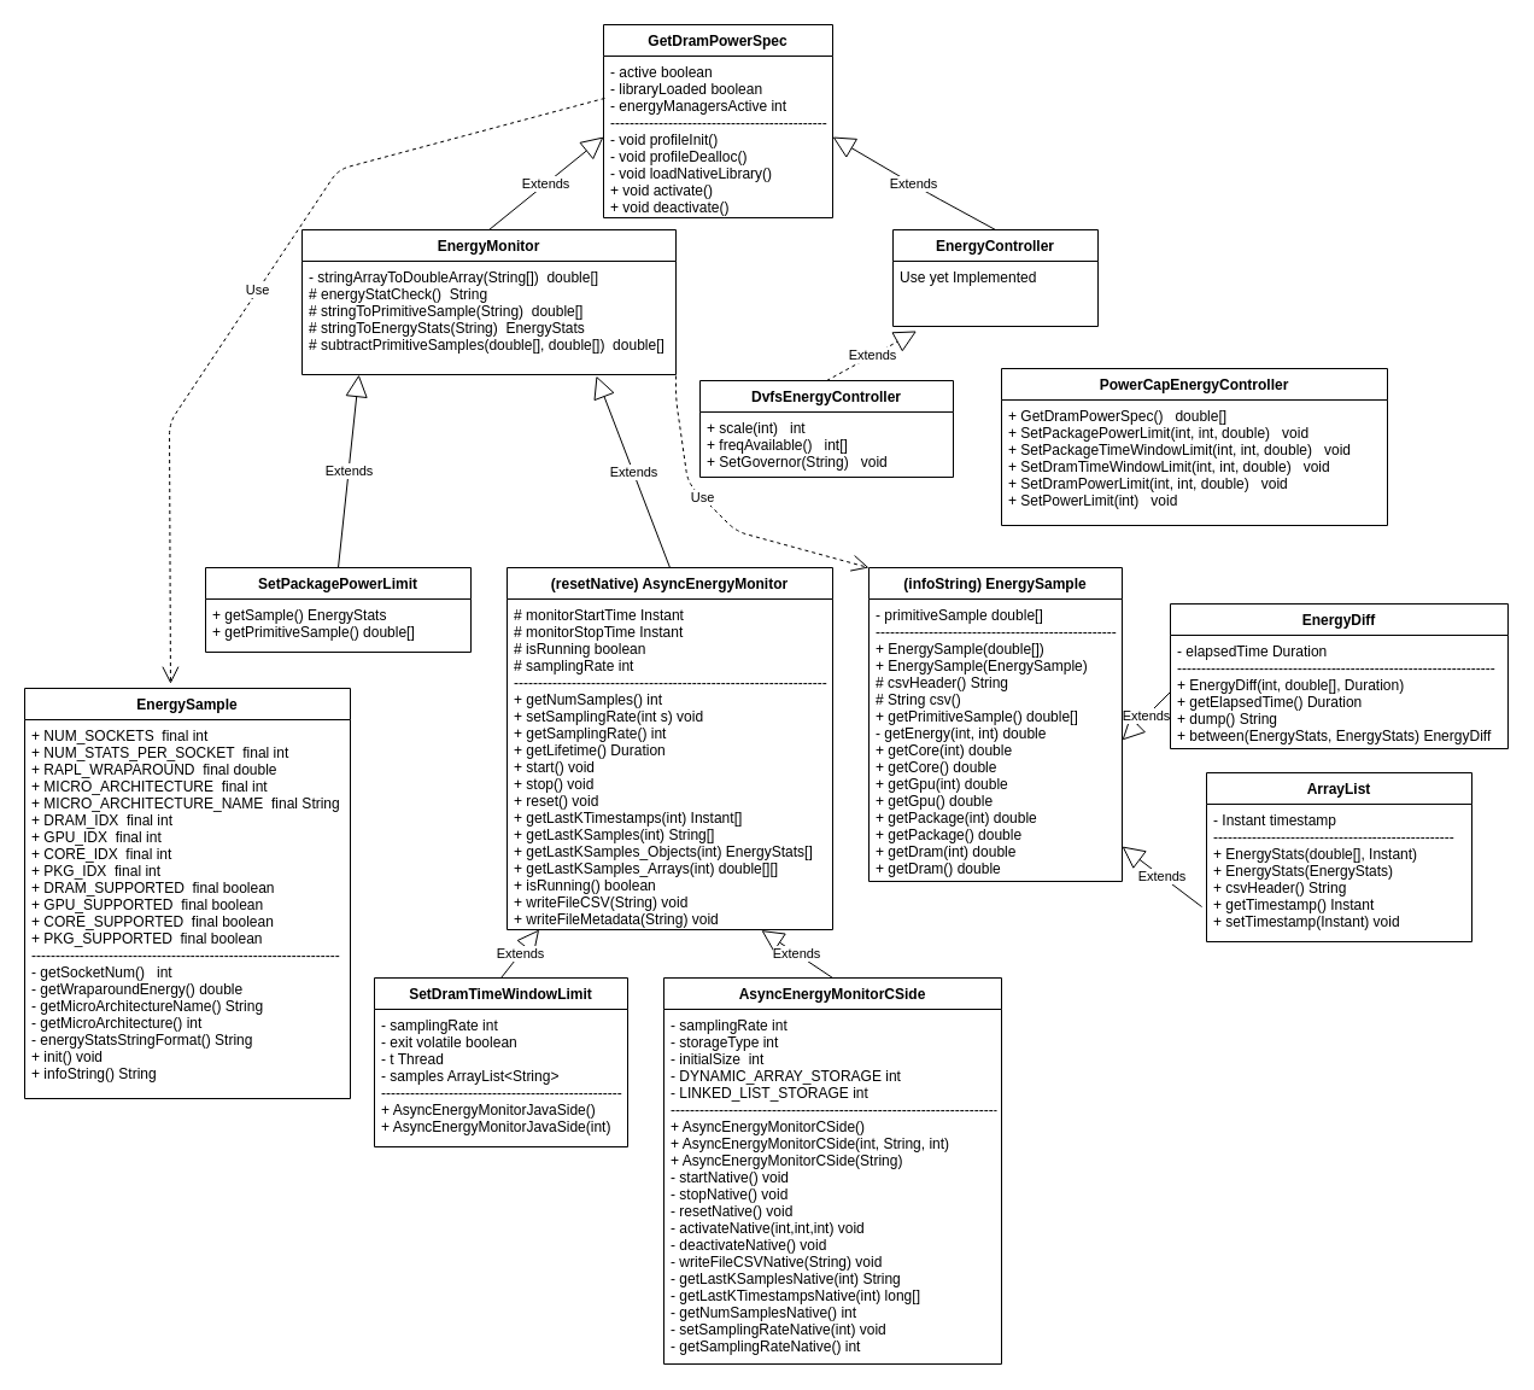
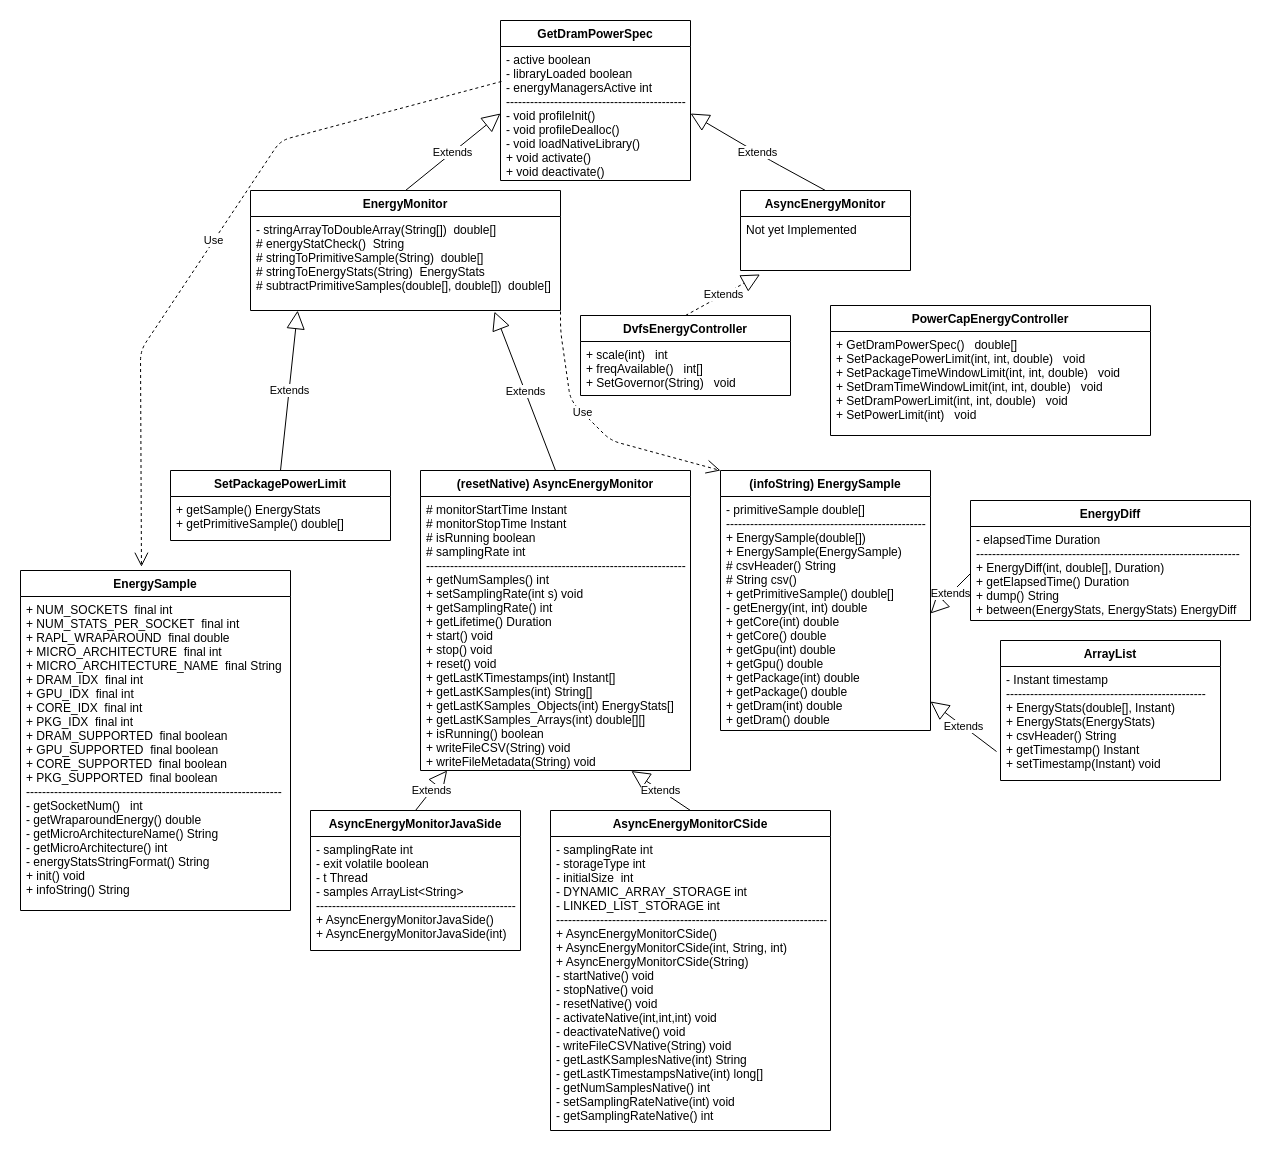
  <mxCell id="0" />
  <mxCell id="1" parent="0" />
  <mxCell id="2" value="SetPackagePowerLimit" style="swimlane;fontStyle=1;align=center;verticalAlign=top;childLayout=stackLayout;horizontal=1;startSize=26;horizontalStack=0;resizeParent=1;resizeParentMax=0;resizeLast=0;collapsible=1;marginBottom=0;" parent="1" vertex="1"><mxGeometry x="170" y="470" width="220" height="70" as="geometry" /></mxCell>
  <mxCell id="3" value="+ getSample() EnergyStats &#10;+ getPrimitiveSample() double[] " style="text;strokeColor=none;fillColor=none;align=left;verticalAlign=top;spacingLeft=4;spacingRight=4;overflow=hidden;rotatable=0;points=[[0,0.5],[1,0.5]];portConstraint=eastwest;direction=west;" parent="2" vertex="1"><mxGeometry y="26" width="220" height="44" as="geometry" /></mxCell>
  <mxCell id="4" value="PowerCapEnergyController" style="swimlane;fontStyle=1;align=center;verticalAlign=top;childLayout=stackLayout;horizontal=1;startSize=26;horizontalStack=0;resizeParent=1;resizeParentMax=0;resizeLast=0;collapsible=1;marginBottom=0;" parent="1" vertex="1"><mxGeometry x="830" y="305" width="320" height="130" as="geometry" /></mxCell>
  <mxCell id="5" value="+ GetDramPowerSpec()   double[] &#10;+ SetPackagePowerLimit(int, int, double)   void &#10;+ SetPackageTimeWindowLimit(int, int, double)   void &#10;+ SetDramTimeWindowLimit(int, int, double)   void &#10;+ SetDramPowerLimit(int, int, double)   void &#10;+ SetPowerLimit(int)   void " style="text;strokeColor=none;fillColor=none;align=left;verticalAlign=top;spacingLeft=4;spacingRight=4;overflow=hidden;rotatable=0;points=[[0,0.5],[1,0.5]];portConstraint=eastwest;direction=west;" parent="4" vertex="1"><mxGeometry y="26" width="320" height="104" as="geometry" /></mxCell>
  <mxCell id="6" value="ArrayList" style="swimlane;fontStyle=1;align=center;verticalAlign=top;childLayout=stackLayout;horizontal=1;startSize=26;horizontalStack=0;resizeParent=1;resizeParentMax=0;resizeLast=0;collapsible=1;marginBottom=0;" parent="1" vertex="1"><mxGeometry x="1000" y="640" width="220" height="140" as="geometry" /></mxCell>
  <mxCell id="7" value="- Instant timestamp&#10;--------------------------------------------------&#10;+ EnergyStats(double[], Instant)&#10;+ EnergyStats(EnergyStats)&#10;+ csvHeader() String &#10;+ getTimestamp() Instant &#10;+ setTimestamp(Instant) void " style="text;strokeColor=none;fillColor=none;align=left;verticalAlign=top;spacingLeft=4;spacingRight=4;overflow=hidden;rotatable=0;points=[[0,0.5],[1,0.5]];portConstraint=eastwest;direction=west;" parent="6" vertex="1"><mxGeometry y="26" width="220" height="114" as="geometry" /></mxCell>
  <mxCell id="8" value="(infoString) EnergySample" style="swimlane;fontStyle=1;align=center;verticalAlign=top;childLayout=stackLayout;horizontal=1;startSize=26;horizontalStack=0;resizeParent=1;resizeParentMax=0;resizeLast=0;collapsible=1;marginBottom=0;" parent="1" vertex="1"><mxGeometry x="720" y="470" width="210" height="260" as="geometry" /></mxCell>
  <mxCell id="9" value="- primitiveSample double[] &#10;--------------------------------------------------&#10;+ EnergySample(double[])&#10;+ EnergySample(EnergySample)&#10;# csvHeader() String &#10;# String csv()&#10;+ getPrimitiveSample() double[] &#10;- getEnergy(int, int) double &#10;+ getCore(int) double &#10;+ getCore() double &#10;+ getGpu(int) double &#10;+ getGpu() double &#10;+ getPackage(int) double &#10;+ getPackage() double &#10;+ getDram(int) double &#10;+ getDram() double " style="text;strokeColor=none;fillColor=none;align=left;verticalAlign=top;spacingLeft=4;spacingRight=4;overflow=hidden;rotatable=0;points=[[0,0.5],[1,0.5]];portConstraint=eastwest;direction=west;" parent="8" vertex="1"><mxGeometry y="26" width="210" height="234" as="geometry" /></mxCell>
  <mxCell id="10" value="EnergyMonitor" style="swimlane;fontStyle=1;align=center;verticalAlign=top;childLayout=stackLayout;horizontal=1;startSize=26;horizontalStack=0;resizeParent=1;resizeParentMax=0;resizeLast=0;collapsible=1;marginBottom=0;" parent="1" vertex="1"><mxGeometry x="250" y="190" width="310" height="120" as="geometry" /></mxCell>
  <mxCell id="11" value="- stringArrayToDoubleArray(String[])  double[]&#10;# energyStatCheck()  String  &#10;# stringToPrimitiveSample(String)  double[] &#10;# stringToEnergyStats(String)  EnergyStats &#10;# subtractPrimitiveSamples(double[], double[])  double[] " style="text;strokeColor=none;fillColor=none;align=left;verticalAlign=top;spacingLeft=4;spacingRight=4;overflow=hidden;rotatable=0;points=[[0,0.5],[1,0.5]];portConstraint=eastwest;direction=west;" parent="10" vertex="1"><mxGeometry y="26" width="310" height="94" as="geometry" /></mxCell>
  <mxCell id="12" value="GetDramPowerSpec" style="swimlane;fontStyle=1;align=center;verticalAlign=top;childLayout=stackLayout;horizontal=1;startSize=26;horizontalStack=0;resizeParent=1;resizeParentMax=0;resizeLast=0;collapsible=1;marginBottom=0;" parent="1" vertex="1"><mxGeometry x="500" y="20" width="190" height="160" as="geometry" /></mxCell>
  <mxCell id="13" value="- active boolean&#10;- libraryLoaded boolean &#10;- energyManagersActive int&#10;---------------------------------------------&#10;- void profileInit()&#10;- void profileDealloc()&#10;- void loadNativeLibrary()&#10;+ void activate()&#10;+ void deactivate()" style="text;strokeColor=none;fillColor=none;align=left;verticalAlign=top;spacingLeft=4;spacingRight=4;overflow=hidden;rotatable=0;points=[[0,0.5],[1,0.5]];portConstraint=eastwest;direction=west;" parent="12" vertex="1"><mxGeometry y="26" width="190" height="134" as="geometry" /></mxCell>
  <mxCell id="14" value="EnergyDiff" style="swimlane;fontStyle=1;align=center;verticalAlign=top;childLayout=stackLayout;horizontal=1;startSize=26;horizontalStack=0;resizeParent=1;resizeParentMax=0;resizeLast=0;collapsible=1;marginBottom=0;" parent="1" vertex="1"><mxGeometry x="970" y="500" width="280" height="120" as="geometry" /></mxCell>
  <mxCell id="15" value="- elapsedTime Duration &#10;------------------------------------------------------------------&#10;+ EnergyDiff(int, double[], Duration) &#10;+ getElapsedTime() Duration &#10;+ dump() String &#10;+ between(EnergyStats, EnergyStats) EnergyDiff  " style="text;strokeColor=none;fillColor=none;align=left;verticalAlign=top;spacingLeft=4;spacingRight=4;overflow=hidden;rotatable=0;points=[[0,0.5],[1,0.5]];portConstraint=eastwest;direction=west;" parent="14" vertex="1"><mxGeometry y="26" width="280" height="94" as="geometry" /></mxCell>
- <mxCell id="16" value="EnergyController" style="swimlane;fontStyle=1;align=center;verticalAlign=top;childLayout=stackLayout;horizontal=1;startSize=26;horizontalStack=0;resizeParent=1;resizeParentMax=0;resizeLast=0;collapsible=1;marginBottom=0;" parent="1" vertex="1"><mxGeometry x="740" y="190" width="170" height="80" as="geometry" /></mxCell>
- <mxCell id="17" value="Use yet Implemented" style="text;strokeColor=none;fillColor=none;align=left;verticalAlign=top;spacingLeft=4;spacingRight=4;overflow=hidden;rotatable=0;points=[[0,0.5],[1,0.5]];portConstraint=eastwest;direction=west;" parent="16" vertex="1"><mxGeometry y="26" width="170" height="54" as="geometry" /></mxCell>
+ <mxCell id="16" value="AsyncEnergyMonitor" style="swimlane;fontStyle=1;align=center;verticalAlign=top;childLayout=stackLayout;horizontal=1;startSize=26;horizontalStack=0;resizeParent=1;resizeParentMax=0;resizeLast=0;collapsible=1;marginBottom=0;" parent="1" vertex="1"><mxGeometry x="740" y="190" width="170" height="80" as="geometry" /></mxCell>
+ <mxCell id="17" value="Not yet Implemented" style="text;strokeColor=none;fillColor=none;align=left;verticalAlign=top;spacingLeft=4;spacingRight=4;overflow=hidden;rotatable=0;points=[[0,0.5],[1,0.5]];portConstraint=eastwest;direction=west;" parent="16" vertex="1"><mxGeometry y="26" width="170" height="54" as="geometry" /></mxCell>
  <mxCell id="18" value="DvfsEnergyController" style="swimlane;fontStyle=1;align=center;verticalAlign=top;childLayout=stackLayout;horizontal=1;startSize=26;horizontalStack=0;resizeParent=1;resizeParentMax=0;resizeLast=0;collapsible=1;marginBottom=0;" parent="1" vertex="1"><mxGeometry x="580" y="315" width="210" height="80" as="geometry" /></mxCell>
  <mxCell id="19" value="+ scale(int)   int &#10;+ freqAvailable()   int[] &#10;+ SetGovernor(String)   void " style="text;strokeColor=none;fillColor=none;align=left;verticalAlign=top;spacingLeft=4;spacingRight=4;overflow=hidden;rotatable=0;points=[[0,0.5],[1,0.5]];portConstraint=eastwest;direction=west;" parent="18" vertex="1"><mxGeometry y="26" width="210" height="54" as="geometry" /></mxCell>
- <mxCell id="20" value="SetDramTimeWindowLimit" style="swimlane;fontStyle=1;align=center;verticalAlign=top;childLayout=stackLayout;horizontal=1;startSize=26;horizontalStack=0;resizeParent=1;resizeParentMax=0;resizeLast=0;collapsible=1;marginBottom=0;" parent="1" vertex="1"><mxGeometry x="310" y="810" width="210" height="140" as="geometry" /></mxCell>
+ <mxCell id="20" value="AsyncEnergyMonitorJavaSide" style="swimlane;fontStyle=1;align=center;verticalAlign=top;childLayout=stackLayout;horizontal=1;startSize=26;horizontalStack=0;resizeParent=1;resizeParentMax=0;resizeLast=0;collapsible=1;marginBottom=0;" parent="1" vertex="1"><mxGeometry x="310" y="810" width="210" height="140" as="geometry" /></mxCell>
  <mxCell id="21" value="- samplingRate int&#10;- exit volatile boolean&#10;- t Thread&#10;- samples ArrayList&lt;String&gt;&#10;--------------------------------------------------&#10;+ AsyncEnergyMonitorJavaSide()&#10;+ AsyncEnergyMonitorJavaSide(int)&#10;" style="text;strokeColor=none;fillColor=none;align=left;verticalAlign=top;spacingLeft=4;spacingRight=4;overflow=hidden;rotatable=0;points=[[0,0.5],[1,0.5]];portConstraint=eastwest;direction=west;" parent="20" vertex="1"><mxGeometry y="26" width="210" height="114" as="geometry" /></mxCell>
  <mxCell id="22" value="(resetNative) AsyncEnergyMonitor" style="swimlane;fontStyle=1;align=center;verticalAlign=top;childLayout=stackLayout;horizontal=1;startSize=26;horizontalStack=0;resizeParent=1;resizeParentMax=0;resizeLast=0;collapsible=1;marginBottom=0;" parent="1" vertex="1"><mxGeometry x="420" y="470" width="270" height="300" as="geometry" /></mxCell>
  <mxCell id="23" value="# monitorStartTime Instant  &#10;# monitorStopTime Instant  &#10;# isRunning boolean  &#10;# samplingRate int&#10;-----------------------------------------------------------------&#10;+ getNumSamples() int &#10;+ setSamplingRate(int s) void &#10;+ getSamplingRate() int &#10;+ getLifetime() Duration &#10;+ start() void &#10;+ stop() void &#10;+ reset() void &#10;+ getLastKTimestamps(int) Instant[]&#10;+ getLastKSamples(int) String[]&#10;+ getLastKSamples_Objects(int) EnergyStats[] &#10;+ getLastKSamples_Arrays(int) double[][] &#10;+ isRunning() boolean &#10;+ writeFileCSV(String) void &#10;+ writeFileMetadata(String) void " style="text;strokeColor=none;fillColor=none;align=left;verticalAlign=top;spacingLeft=4;spacingRight=4;overflow=hidden;rotatable=0;points=[[0,0.5],[1,0.5]];portConstraint=eastwest;direction=west;" parent="22" vertex="1"><mxGeometry y="26" width="270" height="274" as="geometry" /></mxCell>
  <mxCell id="24" value="AsyncEnergyMonitorCSide" style="swimlane;fontStyle=1;align=center;verticalAlign=top;childLayout=stackLayout;horizontal=1;startSize=26;horizontalStack=0;resizeParent=1;resizeParentMax=0;resizeLast=0;collapsible=1;marginBottom=0;" parent="1" vertex="1"><mxGeometry x="550" y="810" width="280" height="320" as="geometry" /></mxCell>
  <mxCell id="25" value="- samplingRate int &#10;- storageType int &#10;- initialSize  int &#10;- DYNAMIC_ARRAY_STORAGE int &#10;- LINKED_LIST_STORAGE int &#10;--------------------------------------------------------------------&#10;+ AsyncEnergyMonitorCSide()&#10;+ AsyncEnergyMonitorCSide(int, String, int)&#10;+ AsyncEnergyMonitorCSide(String)&#10;- startNative() void &#10;- stopNative() void &#10;- resetNative() void &#10;- activateNative(int,int,int) void &#10;- deactivateNative() void &#10;- writeFileCSVNative(String) void &#10;- getLastKSamplesNative(int) String &#10;- getLastKTimestampsNative(int) long[] &#10;- getNumSamplesNative() int &#10;- setSamplingRateNative(int) void &#10;- getSamplingRateNative() int" style="text;strokeColor=none;fillColor=none;align=left;verticalAlign=top;spacingLeft=4;spacingRight=4;overflow=hidden;rotatable=0;points=[[0,0.5],[1,0.5]];portConstraint=eastwest;direction=west;" parent="24" vertex="1"><mxGeometry y="26" width="280" height="294" as="geometry" /></mxCell>
  <mxCell id="26" value="EnergySample" style="swimlane;fontStyle=1;align=center;verticalAlign=top;childLayout=stackLayout;horizontal=1;startSize=26;horizontalStack=0;resizeParent=1;resizeParentMax=0;resizeLast=0;collapsible=1;marginBottom=0;" parent="1" vertex="1"><mxGeometry x="20" y="570" width="270" height="340" as="geometry" /></mxCell>
  <mxCell id="27" value="+ NUM_SOCKETS  final int &#10;+ NUM_STATS_PER_SOCKET  final int &#10;+ RAPL_WRAPAROUND  final double &#10;+ MICRO_ARCHITECTURE  final int &#10;+ MICRO_ARCHITECTURE_NAME  final String &#10;+ DRAM_IDX  final int &#10;+ GPU_IDX  final int &#10;+ CORE_IDX  final int &#10;+ PKG_IDX  final int &#10;+ DRAM_SUPPORTED  final boolean &#10;+ GPU_SUPPORTED  final boolean &#10;+ CORE_SUPPORTED  final boolean &#10;+ PKG_SUPPORTED  final boolean&#10;----------------------------------------------------------------&#10;- getSocketNum()   int &#10;- getWraparoundEnergy() double &#10;- getMicroArchitectureName() String &#10;- getMicroArchitecture() int &#10;- energyStatsStringFormat() String &#10;+ init() void &#10;+ infoString() String" style="text;strokeColor=none;fillColor=none;align=left;verticalAlign=top;spacingLeft=4;spacingRight=4;overflow=hidden;rotatable=0;points=[[0,0.5],[1,0.5]];portConstraint=eastwest;direction=west;" parent="26" vertex="1"><mxGeometry y="26" width="270" height="314" as="geometry" /></mxCell>
  <mxCell id="28" value="Use" style="endArrow=open;endSize=12;dashed=1;html=1;entryX=0.448;entryY=-0.011;entryDx=0;entryDy=0;entryPerimeter=0;exitX=0.995;exitY=0.739;exitDx=0;exitDy=0;exitPerimeter=0;" parent="1" edge="1" source="13"><mxGeometry width="160" relative="1" as="geometry"><mxPoint x="480" y="85" as="sourcePoint" /><mxPoint x="140.96" y="566.26" as="targetPoint" /><Array as="points"><mxPoint x="280" y="140" /><mxPoint x="140" y="350" /></Array></mxGeometry></mxCell>
  <mxCell id="29" value="Extends" style="endArrow=block;endSize=16;endFill=0;html=1;entryX=1;entryY=0.5;entryDx=0;entryDy=0;exitX=0.5;exitY=0;exitDx=0;exitDy=0;" parent="1" source="10" target="13" edge="1"><mxGeometry width="160" relative="1" as="geometry"><mxPoint x="240" y="500" as="sourcePoint" /><mxPoint x="400" y="500" as="targetPoint" /><Array as="points" /></mxGeometry></mxCell>
  <mxCell id="30" value="Extends" style="endArrow=block;endSize=16;endFill=0;html=1;exitX=0.5;exitY=0;exitDx=0;exitDy=0;entryX=0.848;entryY=-0.001;entryDx=0;entryDy=0;entryPerimeter=0;" parent="1" source="2" target="11" edge="1"><mxGeometry width="160" relative="1" as="geometry"><mxPoint x="55" y="450" as="sourcePoint" /><mxPoint x="400" y="411" as="targetPoint" /></mxGeometry></mxCell>
  <mxCell id="31" value="Extends" style="endArrow=block;endSize=16;endFill=0;html=1;entryX=0;entryY=0.5;entryDx=0;entryDy=0;exitX=0.5;exitY=0;exitDx=0;exitDy=0;" parent="1" source="16" target="13" edge="1"><mxGeometry width="160" relative="1" as="geometry"><mxPoint x="630" y="301.69" as="sourcePoint" /><mxPoint x="793.75" y="190" as="targetPoint" /><Array as="points"><mxPoint x="770" y="160" /></Array></mxGeometry></mxCell>
  <mxCell id="32" value="Extends" style="endArrow=block;endSize=16;endFill=0;html=1;exitX=0.5;exitY=0;exitDx=0;exitDy=0;entryX=0.219;entryY=-0.002;entryDx=0;entryDy=0;entryPerimeter=0;" parent="1" target="23" edge="1" source="24"><mxGeometry width="160" relative="1" as="geometry"><mxPoint x="710" y="800" as="sourcePoint" /><mxPoint x="410" y="421" as="targetPoint" /></mxGeometry></mxCell>
  <mxCell id="33" value="Extends" style="endArrow=block;endSize=16;endFill=0;html=1;exitX=0.5;exitY=0;exitDx=0;exitDy=0;" parent="1" source="20" target="23" edge="1"><mxGeometry width="160" relative="1" as="geometry"><mxPoint x="-188.57" y="670" as="sourcePoint" /><mxPoint x="-259.999" y="610" as="targetPoint" /></mxGeometry></mxCell>
  <mxCell id="34" value="Extends" style="endArrow=block;endSize=16;endFill=0;html=1;exitX=0.5;exitY=0;exitDx=0;exitDy=0;entryX=0.885;entryY=-0.073;entryDx=0;entryDy=0;entryPerimeter=0;dashed=1;" parent="1" source="18" target="17" edge="1"><mxGeometry width="160" relative="1" as="geometry"><mxPoint x="800" y="750" as="sourcePoint" /><mxPoint x="688.131" y="500" as="targetPoint" /></mxGeometry></mxCell>
  <mxCell id="35" value="Extends" style="endArrow=block;endSize=16;endFill=0;html=1;entryX=0;entryY=0.5;entryDx=0;entryDy=0;exitX=1;exitY=0.5;exitDx=0;exitDy=0;" parent="1" source="15" target="9" edge="1"><mxGeometry width="160" relative="1" as="geometry"><mxPoint x="1030" y="590" as="sourcePoint" /><mxPoint x="-63.367" y="650" as="targetPoint" /></mxGeometry></mxCell>
  <mxCell id="36" value="Extends" style="endArrow=block;endSize=16;endFill=0;html=1;exitX=1.018;exitY=0.254;exitDx=0;exitDy=0;entryX=0;entryY=0.124;entryDx=0;entryDy=0;entryPerimeter=0;exitPerimeter=0;" parent="1" source="7" target="9" edge="1"><mxGeometry width="160" relative="1" as="geometry"><mxPoint x="-515" y="330" as="sourcePoint" /><mxPoint x="-447.768" y="260" as="targetPoint" /></mxGeometry></mxCell>
  <mxCell id="37" value="Extends" style="endArrow=block;endSize=16;endFill=0;html=1;exitX=0.5;exitY=0;exitDx=0;exitDy=0;entryX=0.213;entryY=-0.012;entryDx=0;entryDy=0;entryPerimeter=0;" parent="1" source="22" target="11" edge="1"><mxGeometry width="160" relative="1" as="geometry"><mxPoint x="210" y="480" as="sourcePoint" /><mxPoint x="278" y="457.184" as="targetPoint" /></mxGeometry></mxCell>
  <mxCell id="38" value="Use" style="endArrow=open;endSize=12;dashed=1;html=1;exitX=0;exitY=0.5;exitDx=0;exitDy=0;entryX=0;entryY=0;entryDx=0;entryDy=0;" edge="1" parent="1" source="11" target="8"><mxGeometry width="160" relative="1" as="geometry"><mxPoint x="460" y="310" as="sourcePoint" /><mxPoint x="650" y="450" as="targetPoint" /><Array as="points"><mxPoint x="560" y="330" /><mxPoint x="570" y="400" /><mxPoint x="610" y="440" /></Array></mxGeometry></mxCell>
